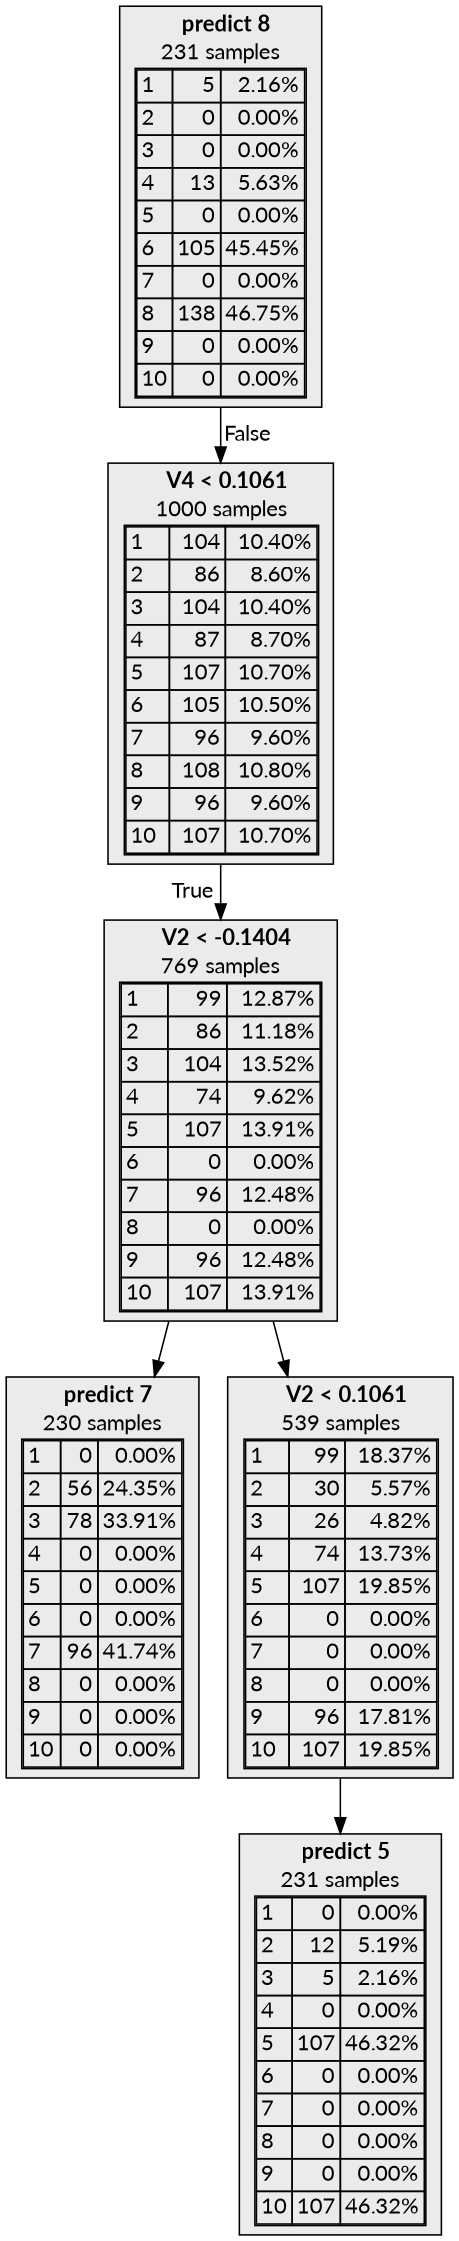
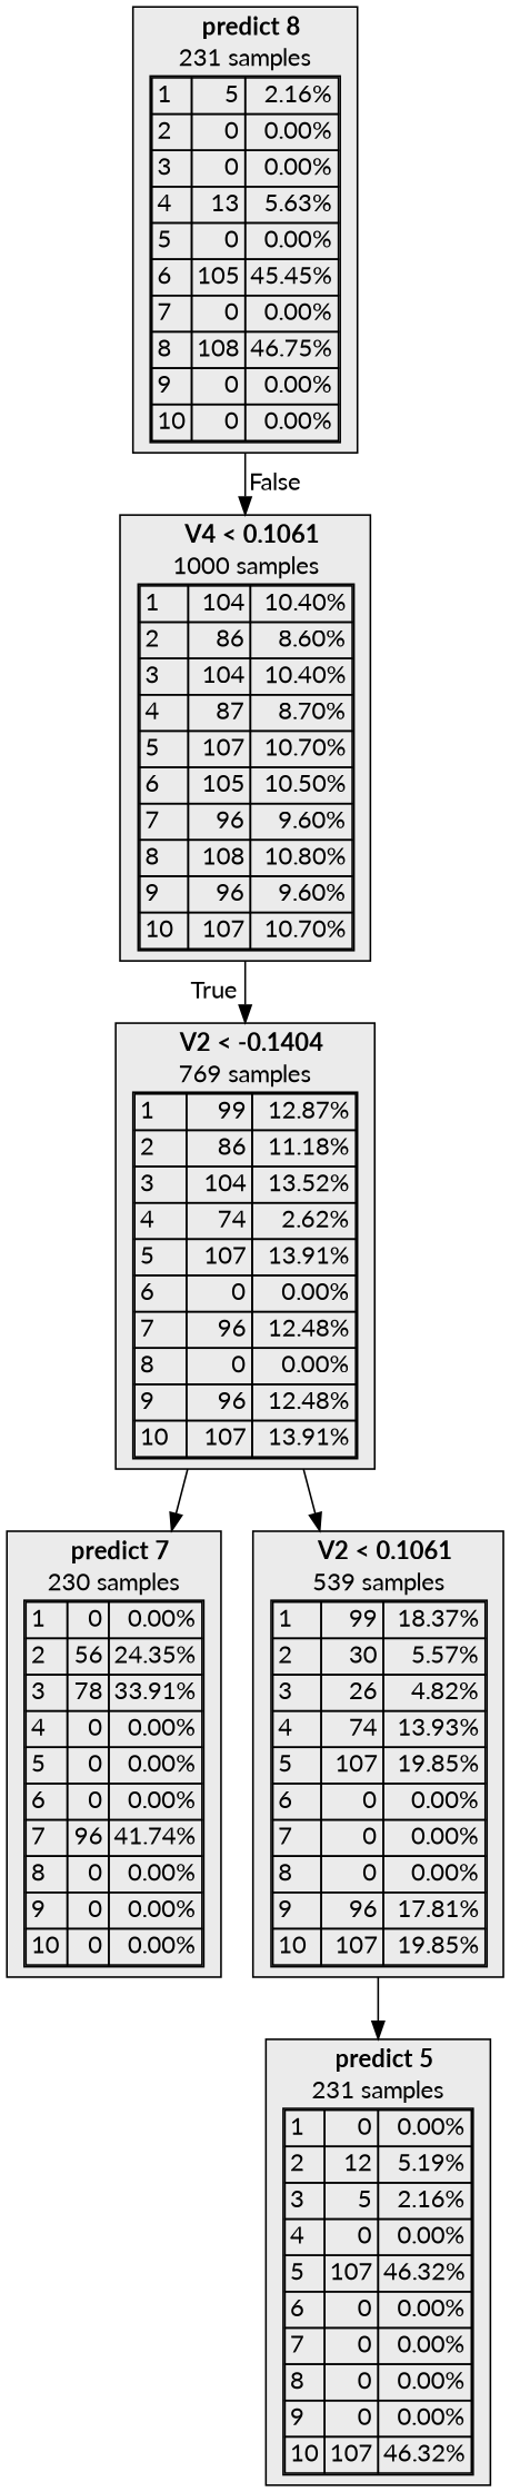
  digraph {
    fontname=Lato
    node [fillcolor="#EBEBEB" fontname=Lato shape=box style=filled]
    edge [fontname=Lato]
    n1 [label=<  <TABLE BORDER="0" CELLPADDING="0">       <TR>     <TD>       <B>V4 &lt; 0.1061</B>     </TD>   </TR>      <TR>       <TD>1000 samples</TD>     </TR>     <TR>   <TD>     <TABLE CELLSPACING="0">                <TR >     <TD ALIGN="LEFT">1</TD>     <TD ALIGN="RIGHT">104</TD>     <TD ALIGN="RIGHT">10.40%</TD>   </TR>   <TR >     <TD ALIGN="LEFT">2</TD>     <TD ALIGN="RIGHT">86</TD>     <TD ALIGN="RIGHT">8.60%</TD>   </TR>   <TR >     <TD ALIGN="LEFT">3</TD>     <TD ALIGN="RIGHT">104</TD>     <TD ALIGN="RIGHT">10.40%</TD>   </TR>   <TR >     <TD ALIGN="LEFT">4</TD>     <TD ALIGN="RIGHT">87</TD>     <TD ALIGN="RIGHT">8.70%</TD>   </TR>   <TR >     <TD ALIGN="LEFT">5</TD>     <TD ALIGN="RIGHT">107</TD>     <TD ALIGN="RIGHT">10.70%</TD>   </TR>   <TR >     <TD ALIGN="LEFT">6</TD>     <TD ALIGN="RIGHT">105</TD>     <TD ALIGN="RIGHT">10.50%</TD>   </TR>   <TR >     <TD ALIGN="LEFT">7</TD>     <TD ALIGN="RIGHT">96</TD>     <TD ALIGN="RIGHT">9.60%</TD>   </TR>   <TR class="highlighted">     <TD ALIGN="LEFT">8</TD>     <TD ALIGN="RIGHT">108</TD>     <TD ALIGN="RIGHT">10.80%</TD>   </TR>   <TR >     <TD ALIGN="LEFT">9</TD>     <TD ALIGN="RIGHT">96</TD>     <TD ALIGN="RIGHT">9.60%</TD>   </TR>   <TR >     <TD ALIGN="LEFT">10</TD>     <TD ALIGN="RIGHT">107</TD>     <TD ALIGN="RIGHT">10.70%</TD>   </TR>      </TABLE>   </TD> </TR>    </TABLE> >]
-   n2 [label=<  <TABLE BORDER="0" CELLPADDING="0">       <TR>     <TD>       <B>V2 &lt; -0.1404</B>     </TD>   </TR>      <TR>       <TD>769 samples</TD>     </TR>     <TR>   <TD>     <TABLE CELLSPACING="0">                <TR >     <TD ALIGN="LEFT">1</TD>     <TD ALIGN="RIGHT">99</TD>     <TD ALIGN="RIGHT">12.87%</TD>   </TR>   <TR >     <TD ALIGN="LEFT">2</TD>     <TD ALIGN="RIGHT">86</TD>     <TD ALIGN="RIGHT">11.18%</TD>   </TR>   <TR >     <TD ALIGN="LEFT">3</TD>     <TD ALIGN="RIGHT">104</TD>     <TD ALIGN="RIGHT">13.52%</TD>   </TR>   <TR >     <TD ALIGN="LEFT">4</TD>     <TD ALIGN="RIGHT">74</TD>     <TD ALIGN="RIGHT">9.62%</TD>   </TR>   <TR class="highlighted">     <TD ALIGN="LEFT">5</TD>     <TD ALIGN="RIGHT">107</TD>     <TD ALIGN="RIGHT">13.91%</TD>   </TR>   <TR >     <TD ALIGN="LEFT">6</TD>     <TD ALIGN="RIGHT">0</TD>     <TD ALIGN="RIGHT">0.00%</TD>   </TR>   <TR >     <TD ALIGN="LEFT">7</TD>     <TD ALIGN="RIGHT">96</TD>     <TD ALIGN="RIGHT">12.48%</TD>   </TR>   <TR >     <TD ALIGN="LEFT">8</TD>     <TD ALIGN="RIGHT">0</TD>     <TD ALIGN="RIGHT">0.00%</TD>   </TR>   <TR >     <TD ALIGN="LEFT">9</TD>     <TD ALIGN="RIGHT">96</TD>     <TD ALIGN="RIGHT">12.48%</TD>   </TR>   <TR >     <TD ALIGN="LEFT">10</TD>     <TD ALIGN="RIGHT">107</TD>     <TD ALIGN="RIGHT">13.91%</TD>   </TR>      </TABLE>   </TD> </TR>    </TABLE> >]
+   n2 [label=<  <TABLE BORDER="0" CELLPADDING="0">       <TR>     <TD>       <B>V2 &lt; -0.1404</B>     </TD>   </TR>      <TR>       <TD>769 samples</TD>     </TR>     <TR>   <TD>     <TABLE CELLSPACING="0">                <TR >     <TD ALIGN="LEFT">1</TD>     <TD ALIGN="RIGHT">99</TD>     <TD ALIGN="RIGHT">12.87%</TD>   </TR>   <TR >     <TD ALIGN="LEFT">2</TD>     <TD ALIGN="RIGHT">86</TD>     <TD ALIGN="RIGHT">11.18%</TD>   </TR>   <TR >     <TD ALIGN="LEFT">3</TD>     <TD ALIGN="RIGHT">104</TD>     <TD ALIGN="RIGHT">13.52%</TD>   </TR>   <TR >     <TD ALIGN="LEFT">4</TD>     <TD ALIGN="RIGHT">74</TD>     <TD ALIGN="RIGHT">2.62%</TD>   </TR>   <TR class="highlighted">     <TD ALIGN="LEFT">5</TD>     <TD ALIGN="RIGHT">107</TD>     <TD ALIGN="RIGHT">13.91%</TD>   </TR>   <TR >     <TD ALIGN="LEFT">6</TD>     <TD ALIGN="RIGHT">0</TD>     <TD ALIGN="RIGHT">0.00%</TD>   </TR>   <TR >     <TD ALIGN="LEFT">7</TD>     <TD ALIGN="RIGHT">96</TD>     <TD ALIGN="RIGHT">12.48%</TD>   </TR>   <TR >     <TD ALIGN="LEFT">8</TD>     <TD ALIGN="RIGHT">0</TD>     <TD ALIGN="RIGHT">0.00%</TD>   </TR>   <TR >     <TD ALIGN="LEFT">9</TD>     <TD ALIGN="RIGHT">96</TD>     <TD ALIGN="RIGHT">12.48%</TD>   </TR>   <TR >     <TD ALIGN="LEFT">10</TD>     <TD ALIGN="RIGHT">107</TD>     <TD ALIGN="RIGHT">13.91%</TD>   </TR>      </TABLE>   </TD> </TR>    </TABLE> >]
    n3 [color=black label=<  <TABLE BORDER="0" CELLPADDING="0">       <TR>     <TD>       <B>predict 7</B>     </TD>   </TR>      <TR>       <TD>230 samples</TD>     </TR>     <TR>   <TD>     <TABLE CELLSPACING="0">                <TR >     <TD ALIGN="LEFT">1</TD>     <TD ALIGN="RIGHT">0</TD>     <TD ALIGN="RIGHT">0.00%</TD>   </TR>   <TR >     <TD ALIGN="LEFT">2</TD>     <TD ALIGN="RIGHT">56</TD>     <TD ALIGN="RIGHT">24.35%</TD>   </TR>   <TR >     <TD ALIGN="LEFT">3</TD>     <TD ALIGN="RIGHT">78</TD>     <TD ALIGN="RIGHT">33.91%</TD>   </TR>   <TR >     <TD ALIGN="LEFT">4</TD>     <TD ALIGN="RIGHT">0</TD>     <TD ALIGN="RIGHT">0.00%</TD>   </TR>   <TR >     <TD ALIGN="LEFT">5</TD>     <TD ALIGN="RIGHT">0</TD>     <TD ALIGN="RIGHT">0.00%</TD>   </TR>   <TR >     <TD ALIGN="LEFT">6</TD>     <TD ALIGN="RIGHT">0</TD>     <TD ALIGN="RIGHT">0.00%</TD>   </TR>   <TR class="highlighted">     <TD ALIGN="LEFT">7</TD>     <TD ALIGN="RIGHT">96</TD>     <TD ALIGN="RIGHT">41.74%</TD>   </TR>   <TR >     <TD ALIGN="LEFT">8</TD>     <TD ALIGN="RIGHT">0</TD>     <TD ALIGN="RIGHT">0.00%</TD>   </TR>   <TR >     <TD ALIGN="LEFT">9</TD>     <TD ALIGN="RIGHT">0</TD>     <TD ALIGN="RIGHT">0.00%</TD>   </TR>   <TR >     <TD ALIGN="LEFT">10</TD>     <TD ALIGN="RIGHT">0</TD>     <TD ALIGN="RIGHT">0.00%</TD>   </TR>      </TABLE>   </TD> </TR>    </TABLE> >]
-   n4 [label=<  <TABLE BORDER="0" CELLPADDING="0">       <TR>     <TD>       <B>V2 &lt; 0.1061</B>     </TD>   </TR>      <TR>       <TD>539 samples</TD>     </TR>     <TR>   <TD>     <TABLE CELLSPACING="0">                <TR >     <TD ALIGN="LEFT">1</TD>     <TD ALIGN="RIGHT">99</TD>     <TD ALIGN="RIGHT">18.37%</TD>   </TR>   <TR >     <TD ALIGN="LEFT">2</TD>     <TD ALIGN="RIGHT">30</TD>     <TD ALIGN="RIGHT">5.57%</TD>   </TR>   <TR >     <TD ALIGN="LEFT">3</TD>     <TD ALIGN="RIGHT">26</TD>     <TD ALIGN="RIGHT">4.82%</TD>   </TR>   <TR >     <TD ALIGN="LEFT">4</TD>     <TD ALIGN="RIGHT">74</TD>     <TD ALIGN="RIGHT">13.73%</TD>   </TR>   <TR class="highlighted">     <TD ALIGN="LEFT">5</TD>     <TD ALIGN="RIGHT">107</TD>     <TD ALIGN="RIGHT">19.85%</TD>   </TR>   <TR >     <TD ALIGN="LEFT">6</TD>     <TD ALIGN="RIGHT">0</TD>     <TD ALIGN="RIGHT">0.00%</TD>   </TR>   <TR >     <TD ALIGN="LEFT">7</TD>     <TD ALIGN="RIGHT">0</TD>     <TD ALIGN="RIGHT">0.00%</TD>   </TR>   <TR >     <TD ALIGN="LEFT">8</TD>     <TD ALIGN="RIGHT">0</TD>     <TD ALIGN="RIGHT">0.00%</TD>   </TR>   <TR >     <TD ALIGN="LEFT">9</TD>     <TD ALIGN="RIGHT">96</TD>     <TD ALIGN="RIGHT">17.81%</TD>   </TR>   <TR >     <TD ALIGN="LEFT">10</TD>     <TD ALIGN="RIGHT">107</TD>     <TD ALIGN="RIGHT">19.85%</TD>   </TR>      </TABLE>   </TD> </TR>    </TABLE> >]
-   n5 [color=black label=<  <TABLE BORDER="0" CELLPADDING="0">       <TR>     <TD>       <B>predict 8</B>     </TD>   </TR>      <TR>       <TD>231 samples</TD>     </TR>     <TR>   <TD>     <TABLE CELLSPACING="0">                <TR >     <TD ALIGN="LEFT">1</TD>     <TD ALIGN="RIGHT">5</TD>     <TD ALIGN="RIGHT">2.16%</TD>   </TR>   <TR >     <TD ALIGN="LEFT">2</TD>     <TD ALIGN="RIGHT">0</TD>     <TD ALIGN="RIGHT">0.00%</TD>   </TR>   <TR >     <TD ALIGN="LEFT">3</TD>     <TD ALIGN="RIGHT">0</TD>     <TD ALIGN="RIGHT">0.00%</TD>   </TR>   <TR >     <TD ALIGN="LEFT">4</TD>     <TD ALIGN="RIGHT">13</TD>     <TD ALIGN="RIGHT">5.63%</TD>   </TR>   <TR >     <TD ALIGN="LEFT">5</TD>     <TD ALIGN="RIGHT">0</TD>     <TD ALIGN="RIGHT">0.00%</TD>   </TR>   <TR >     <TD ALIGN="LEFT">6</TD>     <TD ALIGN="RIGHT">105</TD>     <TD ALIGN="RIGHT">45.45%</TD>   </TR>   <TR >     <TD ALIGN="LEFT">7</TD>     <TD ALIGN="RIGHT">0</TD>     <TD ALIGN="RIGHT">0.00%</TD>   </TR>   <TR class="highlighted">     <TD ALIGN="LEFT">8</TD>     <TD ALIGN="RIGHT">138</TD>     <TD ALIGN="RIGHT">46.75%</TD>   </TR>   <TR >     <TD ALIGN="LEFT">9</TD>     <TD ALIGN="RIGHT">0</TD>     <TD ALIGN="RIGHT">0.00%</TD>   </TR>   <TR >     <TD ALIGN="LEFT">10</TD>     <TD ALIGN="RIGHT">0</TD>     <TD ALIGN="RIGHT">0.00%</TD>   </TR>      </TABLE>   </TD> </TR>    </TABLE> >]
+   n4 [label=<  <TABLE BORDER="0" CELLPADDING="0">       <TR>     <TD>       <B>V2 &lt; 0.1061</B>     </TD>   </TR>      <TR>       <TD>539 samples</TD>     </TR>     <TR>   <TD>     <TABLE CELLSPACING="0">                <TR >     <TD ALIGN="LEFT">1</TD>     <TD ALIGN="RIGHT">99</TD>     <TD ALIGN="RIGHT">18.37%</TD>   </TR>   <TR >     <TD ALIGN="LEFT">2</TD>     <TD ALIGN="RIGHT">30</TD>     <TD ALIGN="RIGHT">5.57%</TD>   </TR>   <TR >     <TD ALIGN="LEFT">3</TD>     <TD ALIGN="RIGHT">26</TD>     <TD ALIGN="RIGHT">4.82%</TD>   </TR>   <TR >     <TD ALIGN="LEFT">4</TD>     <TD ALIGN="RIGHT">74</TD>     <TD ALIGN="RIGHT">13.93%</TD>   </TR>   <TR class="highlighted">     <TD ALIGN="LEFT">5</TD>     <TD ALIGN="RIGHT">107</TD>     <TD ALIGN="RIGHT">19.85%</TD>   </TR>   <TR >     <TD ALIGN="LEFT">6</TD>     <TD ALIGN="RIGHT">0</TD>     <TD ALIGN="RIGHT">0.00%</TD>   </TR>   <TR >     <TD ALIGN="LEFT">7</TD>     <TD ALIGN="RIGHT">0</TD>     <TD ALIGN="RIGHT">0.00%</TD>   </TR>   <TR >     <TD ALIGN="LEFT">8</TD>     <TD ALIGN="RIGHT">0</TD>     <TD ALIGN="RIGHT">0.00%</TD>   </TR>   <TR >     <TD ALIGN="LEFT">9</TD>     <TD ALIGN="RIGHT">96</TD>     <TD ALIGN="RIGHT">17.81%</TD>   </TR>   <TR >     <TD ALIGN="LEFT">10</TD>     <TD ALIGN="RIGHT">107</TD>     <TD ALIGN="RIGHT">19.85%</TD>   </TR>      </TABLE>   </TD> </TR>    </TABLE> >]
+   n5 [color=black label=<  <TABLE BORDER="0" CELLPADDING="0">       <TR>     <TD>       <B>predict 8</B>     </TD>   </TR>      <TR>       <TD>231 samples</TD>     </TR>     <TR>   <TD>     <TABLE CELLSPACING="0">                <TR >     <TD ALIGN="LEFT">1</TD>     <TD ALIGN="RIGHT">5</TD>     <TD ALIGN="RIGHT">2.16%</TD>   </TR>   <TR >     <TD ALIGN="LEFT">2</TD>     <TD ALIGN="RIGHT">0</TD>     <TD ALIGN="RIGHT">0.00%</TD>   </TR>   <TR >     <TD ALIGN="LEFT">3</TD>     <TD ALIGN="RIGHT">0</TD>     <TD ALIGN="RIGHT">0.00%</TD>   </TR>   <TR >     <TD ALIGN="LEFT">4</TD>     <TD ALIGN="RIGHT">13</TD>     <TD ALIGN="RIGHT">5.63%</TD>   </TR>   <TR >     <TD ALIGN="LEFT">5</TD>     <TD ALIGN="RIGHT">0</TD>     <TD ALIGN="RIGHT">0.00%</TD>   </TR>   <TR >     <TD ALIGN="LEFT">6</TD>     <TD ALIGN="RIGHT">105</TD>     <TD ALIGN="RIGHT">45.45%</TD>   </TR>   <TR >     <TD ALIGN="LEFT">7</TD>     <TD ALIGN="RIGHT">0</TD>     <TD ALIGN="RIGHT">0.00%</TD>   </TR>   <TR class="highlighted">     <TD ALIGN="LEFT">8</TD>     <TD ALIGN="RIGHT">108</TD>     <TD ALIGN="RIGHT">46.75%</TD>   </TR>   <TR >     <TD ALIGN="LEFT">9</TD>     <TD ALIGN="RIGHT">0</TD>     <TD ALIGN="RIGHT">0.00%</TD>   </TR>   <TR >     <TD ALIGN="LEFT">10</TD>     <TD ALIGN="RIGHT">0</TD>     <TD ALIGN="RIGHT">0.00%</TD>   </TR>      </TABLE>   </TD> </TR>    </TABLE> >]
    n6 [color=black label=<  <TABLE BORDER="0" CELLPADDING="0">       <TR>     <TD>       <B>predict 5</B>     </TD>   </TR>      <TR>       <TD>231 samples</TD>     </TR>     <TR>   <TD>     <TABLE CELLSPACING="0">                <TR >     <TD ALIGN="LEFT">1</TD>     <TD ALIGN="RIGHT">0</TD>     <TD ALIGN="RIGHT">0.00%</TD>   </TR>   <TR >     <TD ALIGN="LEFT">2</TD>     <TD ALIGN="RIGHT">12</TD>     <TD ALIGN="RIGHT">5.19%</TD>   </TR>   <TR >     <TD ALIGN="LEFT">3</TD>     <TD ALIGN="RIGHT">5</TD>     <TD ALIGN="RIGHT">2.16%</TD>   </TR>   <TR >     <TD ALIGN="LEFT">4</TD>     <TD ALIGN="RIGHT">0</TD>     <TD ALIGN="RIGHT">0.00%</TD>   </TR>   <TR class="highlighted">     <TD ALIGN="LEFT">5</TD>     <TD ALIGN="RIGHT">107</TD>     <TD ALIGN="RIGHT">46.32%</TD>   </TR>   <TR >     <TD ALIGN="LEFT">6</TD>     <TD ALIGN="RIGHT">0</TD>     <TD ALIGN="RIGHT">0.00%</TD>   </TR>   <TR >     <TD ALIGN="LEFT">7</TD>     <TD ALIGN="RIGHT">0</TD>     <TD ALIGN="RIGHT">0.00%</TD>   </TR>   <TR >     <TD ALIGN="LEFT">8</TD>     <TD ALIGN="RIGHT">0</TD>     <TD ALIGN="RIGHT">0.00%</TD>   </TR>   <TR >     <TD ALIGN="LEFT">9</TD>     <TD ALIGN="RIGHT">0</TD>     <TD ALIGN="RIGHT">0.00%</TD>   </TR>   <TR >     <TD ALIGN="LEFT">10</TD>     <TD ALIGN="RIGHT">107</TD>     <TD ALIGN="RIGHT">46.32%</TD>   </TR>      </TABLE>   </TD> </TR>    </TABLE> >]
    n1 -> n2 [headlabel=True labelangle=45 labeldistance=2.5]
    n2 -> n3
    n2 -> n4
    n4 -> n6
    n5 -> n1 [headlabel=False labelangle=-45 labeldistance=2.5]
  }
